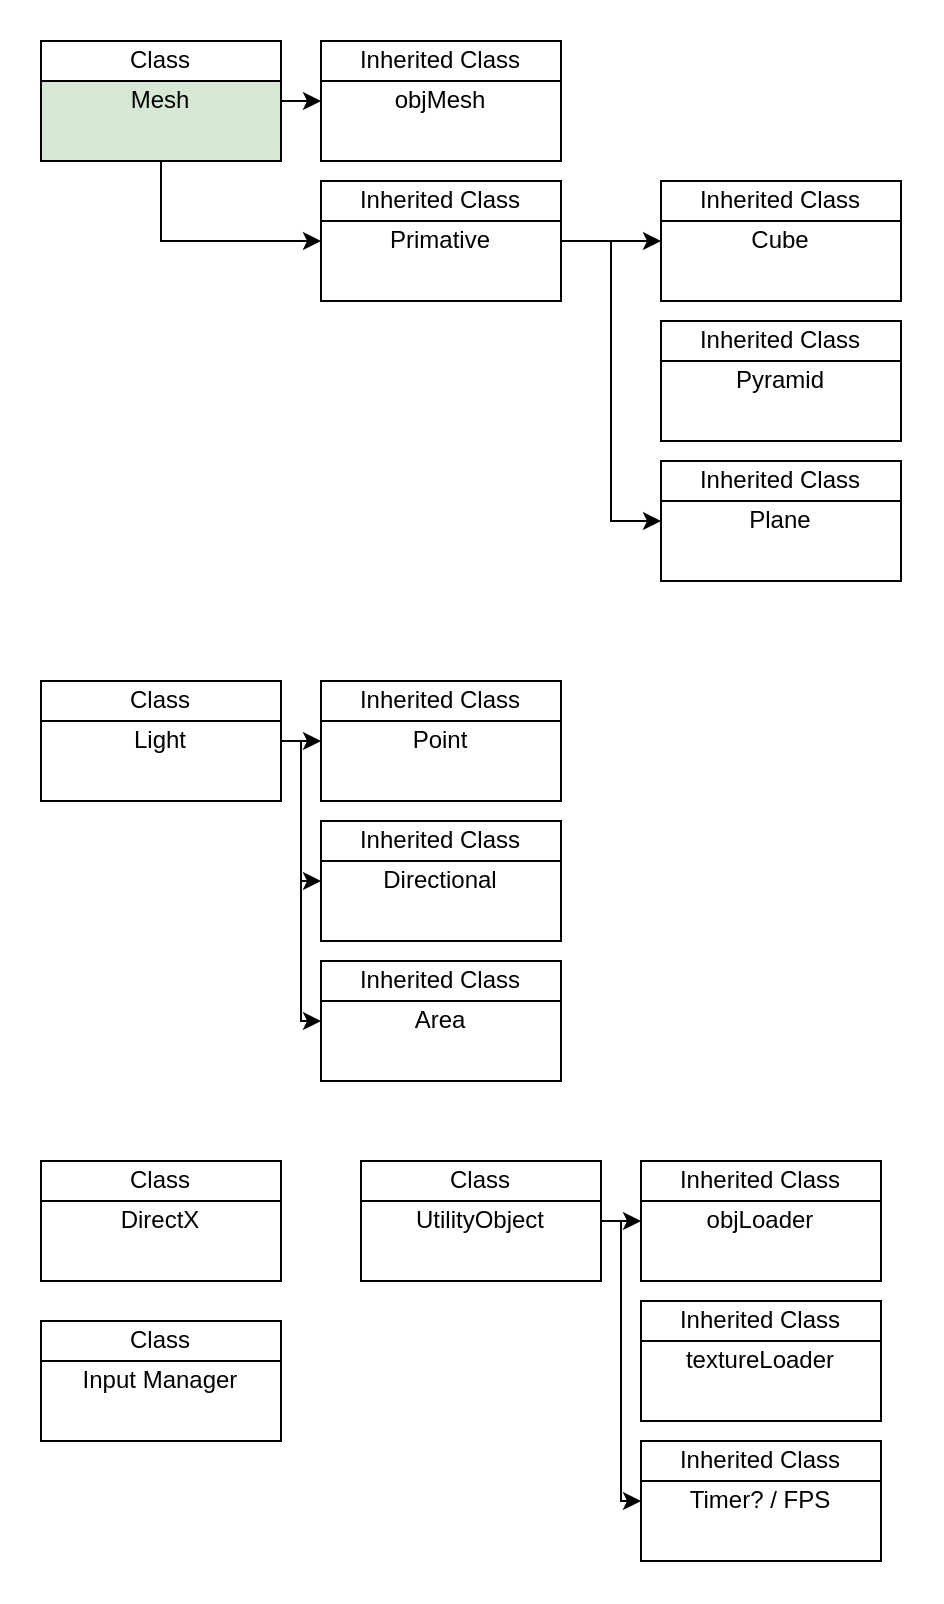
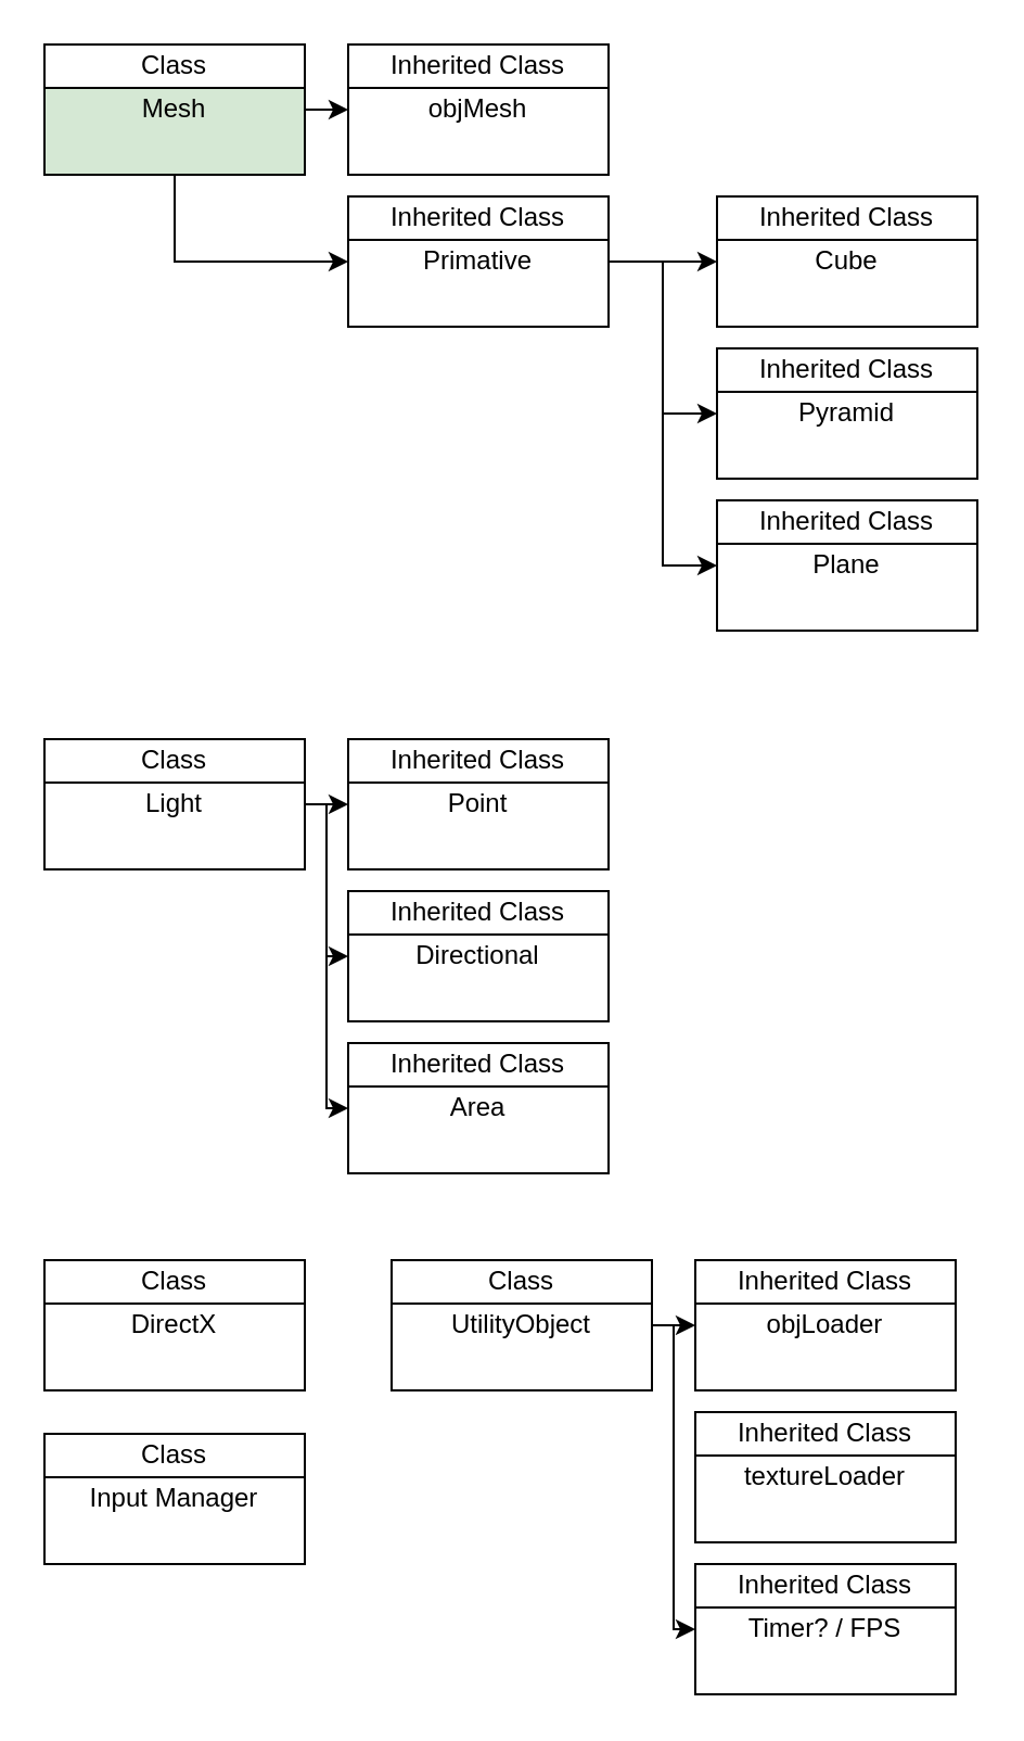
  <mxCell id="0" />
  <mxCell id="1" parent="0" />
  <mxCell id="2" value="" style="group" vertex="1" connectable="0" parent="1"><mxGeometry x="20" y="20" width="120" height="60" as="geometry" /></mxCell>
  <mxCell id="3" value="Mesh" style="rounded=0;whiteSpace=wrap;html=1;fillColor=#d5e8d4;" vertex="1" parent="2"><mxGeometry width="120" height="60" as="geometry" /></mxCell>
  <mxCell id="4" value="Class" style="rounded=0;whiteSpace=wrap;html=1;" vertex="1" parent="2"><mxGeometry width="120" height="20" as="geometry" /></mxCell>
  <mxCell id="5" value="" style="group" vertex="1" connectable="0" parent="1"><mxGeometry x="160" y="20" width="120" height="60" as="geometry" /></mxCell>
  <mxCell id="6" value="objMesh" style="rounded=0;whiteSpace=wrap;html=1;" vertex="1" parent="5"><mxGeometry width="120" height="60" as="geometry" /></mxCell>
  <mxCell id="7" value="Inherited Class" style="rounded=0;whiteSpace=wrap;html=1;" vertex="1" parent="5"><mxGeometry width="120" height="20" as="geometry" /></mxCell>
  <mxCell id="8" style="edgeStyle=orthogonalEdgeStyle;rounded=0;orthogonalLoop=1;jettySize=auto;html=1;exitX=1;exitY=0.5;exitDx=0;exitDy=0;entryX=0;entryY=0.5;entryDx=0;entryDy=0;" edge="1" parent="1" source="3" target="6"><mxGeometry relative="1" as="geometry" /></mxCell>
  <mxCell id="9" value="" style="group" vertex="1" connectable="0" parent="1"><mxGeometry x="160" y="90" width="120" height="60" as="geometry" /></mxCell>
  <mxCell id="10" value="Primative" style="rounded=0;whiteSpace=wrap;html=1;" vertex="1" parent="9"><mxGeometry width="120" height="60" as="geometry" /></mxCell>
  <mxCell id="11" value="Inherited Class" style="rounded=0;whiteSpace=wrap;html=1;" vertex="1" parent="9"><mxGeometry width="120" height="20" as="geometry" /></mxCell>
  <mxCell id="12" style="edgeStyle=orthogonalEdgeStyle;rounded=0;orthogonalLoop=1;jettySize=auto;html=1;exitX=0.5;exitY=1;exitDx=0;exitDy=0;entryX=0;entryY=0.5;entryDx=0;entryDy=0;" edge="1" parent="1" source="3" target="10"><mxGeometry relative="1" as="geometry" /></mxCell>
  <mxCell id="13" value="" style="group" vertex="1" connectable="0" parent="1"><mxGeometry x="330" y="90" width="120" height="60" as="geometry" /></mxCell>
  <mxCell id="14" value="Cube" style="rounded=0;whiteSpace=wrap;html=1;" vertex="1" parent="13"><mxGeometry width="120" height="60" as="geometry" /></mxCell>
  <mxCell id="15" value="Inherited Class" style="rounded=0;whiteSpace=wrap;html=1;" vertex="1" parent="13"><mxGeometry width="120" height="20" as="geometry" /></mxCell>
  <mxCell id="16" value="" style="group" vertex="1" connectable="0" parent="1"><mxGeometry x="330" y="160" width="120" height="60" as="geometry" /></mxCell>
  <mxCell id="17" value="Pyramid" style="rounded=0;whiteSpace=wrap;html=1;" vertex="1" parent="16"><mxGeometry width="120" height="60" as="geometry" /></mxCell>
  <mxCell id="18" value="Inherited Class" style="rounded=0;whiteSpace=wrap;html=1;" vertex="1" parent="16"><mxGeometry width="120" height="20" as="geometry" /></mxCell>
  <mxCell id="19" value="" style="group" vertex="1" connectable="0" parent="1"><mxGeometry x="330" y="230" width="120" height="60" as="geometry" /></mxCell>
  <mxCell id="20" value="Plane" style="rounded=0;whiteSpace=wrap;html=1;" vertex="1" parent="19"><mxGeometry width="120" height="60" as="geometry" /></mxCell>
  <mxCell id="21" value="Inherited Class" style="rounded=0;whiteSpace=wrap;html=1;" vertex="1" parent="19"><mxGeometry width="120" height="20" as="geometry" /></mxCell>
  <mxCell id="22" style="edgeStyle=orthogonalEdgeStyle;rounded=0;orthogonalLoop=1;jettySize=auto;html=1;exitX=1;exitY=0.5;exitDx=0;exitDy=0;entryX=0;entryY=0.5;entryDx=0;entryDy=0;" edge="1" parent="1" source="10" target="14"><mxGeometry relative="1" as="geometry" /></mxCell>
+ <mxCell id="23" style="edgeStyle=orthogonalEdgeStyle;rounded=0;orthogonalLoop=1;jettySize=auto;html=1;exitX=1;exitY=0.5;exitDx=0;exitDy=0;entryX=0;entryY=0.5;entryDx=0;entryDy=0;" edge="1" parent="1" source="10" target="17"><mxGeometry relative="1" as="geometry" /></mxCell>
  <mxCell id="24" style="edgeStyle=orthogonalEdgeStyle;rounded=0;orthogonalLoop=1;jettySize=auto;html=1;exitX=1;exitY=0.5;exitDx=0;exitDy=0;entryX=0;entryY=0.5;entryDx=0;entryDy=0;" edge="1" parent="1" source="10" target="20"><mxGeometry relative="1" as="geometry" /></mxCell>
  <mxCell id="25" value="" style="group" vertex="1" connectable="0" parent="1"><mxGeometry x="20" y="340" width="120" height="60" as="geometry" /></mxCell>
  <mxCell id="26" value="Light" style="rounded=0;whiteSpace=wrap;html=1;" vertex="1" parent="25"><mxGeometry width="120" height="60" as="geometry" /></mxCell>
  <mxCell id="27" value="Class" style="rounded=0;whiteSpace=wrap;html=1;" vertex="1" parent="25"><mxGeometry width="120" height="20" as="geometry" /></mxCell>
  <mxCell id="28" value="" style="group" vertex="1" connectable="0" parent="1"><mxGeometry x="160" y="340" width="120" height="60" as="geometry" /></mxCell>
  <mxCell id="29" value="Point" style="rounded=0;whiteSpace=wrap;html=1;" vertex="1" parent="28"><mxGeometry width="120" height="60" as="geometry" /></mxCell>
  <mxCell id="30" value="Inherited Class" style="rounded=0;whiteSpace=wrap;html=1;" vertex="1" parent="28"><mxGeometry width="120" height="20" as="geometry" /></mxCell>
  <mxCell id="31" value="" style="group" vertex="1" connectable="0" parent="1"><mxGeometry x="160" y="410" width="120" height="60" as="geometry" /></mxCell>
  <mxCell id="32" value="Directional" style="rounded=0;whiteSpace=wrap;html=1;" vertex="1" parent="31"><mxGeometry width="120" height="60" as="geometry" /></mxCell>
  <mxCell id="33" value="Inherited Class" style="rounded=0;whiteSpace=wrap;html=1;" vertex="1" parent="31"><mxGeometry width="120" height="20" as="geometry" /></mxCell>
  <mxCell id="34" value="" style="group" vertex="1" connectable="0" parent="1"><mxGeometry x="160" y="480" width="120" height="60" as="geometry" /></mxCell>
  <mxCell id="35" value="Area" style="rounded=0;whiteSpace=wrap;html=1;" vertex="1" parent="34"><mxGeometry width="120" height="60" as="geometry" /></mxCell>
  <mxCell id="36" value="Inherited Class" style="rounded=0;whiteSpace=wrap;html=1;" vertex="1" parent="34"><mxGeometry width="120" height="20" as="geometry" /></mxCell>
  <mxCell id="37" style="edgeStyle=orthogonalEdgeStyle;rounded=0;orthogonalLoop=1;jettySize=auto;html=1;exitX=1;exitY=0.5;exitDx=0;exitDy=0;entryX=0;entryY=0.5;entryDx=0;entryDy=0;" edge="1" parent="1" source="26" target="29"><mxGeometry relative="1" as="geometry" /></mxCell>
  <mxCell id="38" style="edgeStyle=orthogonalEdgeStyle;rounded=0;orthogonalLoop=1;jettySize=auto;html=1;exitX=1;exitY=0.5;exitDx=0;exitDy=0;entryX=0;entryY=0.5;entryDx=0;entryDy=0;" edge="1" parent="1" source="26" target="32"><mxGeometry relative="1" as="geometry"><Array as="points"><mxPoint x="150" y="370" /><mxPoint x="150" y="440" /></Array></mxGeometry></mxCell>
  <mxCell id="39" style="edgeStyle=orthogonalEdgeStyle;rounded=0;orthogonalLoop=1;jettySize=auto;html=1;exitX=1;exitY=0.5;exitDx=0;exitDy=0;entryX=0;entryY=0.5;entryDx=0;entryDy=0;" edge="1" parent="1" source="26" target="35"><mxGeometry relative="1" as="geometry"><Array as="points"><mxPoint x="150" y="370" /><mxPoint x="150" y="510" /></Array></mxGeometry></mxCell>
  <mxCell id="40" value="" style="group" vertex="1" connectable="0" parent="1"><mxGeometry x="20" y="580" width="120" height="60" as="geometry" /></mxCell>
  <mxCell id="41" value="DirectX" style="rounded=0;whiteSpace=wrap;html=1;" vertex="1" parent="40"><mxGeometry width="120" height="60" as="geometry" /></mxCell>
  <mxCell id="42" value="Class" style="rounded=0;whiteSpace=wrap;html=1;" vertex="1" parent="40"><mxGeometry width="120" height="20" as="geometry" /></mxCell>
  <mxCell id="43" value="" style="group" vertex="1" connectable="0" parent="1"><mxGeometry x="180" y="580" width="120" height="60" as="geometry" /></mxCell>
  <mxCell id="44" value="UtilityObject" style="rounded=0;whiteSpace=wrap;html=1;" vertex="1" parent="43"><mxGeometry width="120" height="60" as="geometry" /></mxCell>
  <mxCell id="45" value="Class" style="rounded=0;whiteSpace=wrap;html=1;" vertex="1" parent="43"><mxGeometry width="120" height="20" as="geometry" /></mxCell>
  <mxCell id="46" value="" style="group" vertex="1" connectable="0" parent="1"><mxGeometry x="320" y="580" width="120" height="60" as="geometry" /></mxCell>
  <mxCell id="47" value="objLoader" style="rounded=0;whiteSpace=wrap;html=1;" vertex="1" parent="46"><mxGeometry width="120" height="60" as="geometry" /></mxCell>
  <mxCell id="48" value="Inherited Class" style="rounded=0;whiteSpace=wrap;html=1;" vertex="1" parent="46"><mxGeometry width="120" height="20" as="geometry" /></mxCell>
  <mxCell id="49" value="" style="group" vertex="1" connectable="0" parent="1"><mxGeometry x="320" y="650" width="120" height="60" as="geometry" /></mxCell>
  <mxCell id="50" value="textureLoader" style="rounded=0;whiteSpace=wrap;html=1;" vertex="1" parent="49"><mxGeometry width="120" height="60" as="geometry" /></mxCell>
  <mxCell id="51" value="Inherited Class" style="rounded=0;whiteSpace=wrap;html=1;" vertex="1" parent="49"><mxGeometry width="120" height="20" as="geometry" /></mxCell>
  <mxCell id="52" value="" style="group" vertex="1" connectable="0" parent="1"><mxGeometry x="320" y="720" width="120" height="60" as="geometry" /></mxCell>
  <mxCell id="53" value="Timer? / FPS" style="rounded=0;whiteSpace=wrap;html=1;" vertex="1" parent="52"><mxGeometry width="120" height="60" as="geometry" /></mxCell>
  <mxCell id="54" value="Inherited Class" style="rounded=0;whiteSpace=wrap;html=1;" vertex="1" parent="52"><mxGeometry width="120" height="20" as="geometry" /></mxCell>
  <mxCell id="55" style="edgeStyle=orthogonalEdgeStyle;rounded=0;orthogonalLoop=1;jettySize=auto;html=1;exitX=1;exitY=0.5;exitDx=0;exitDy=0;entryX=0;entryY=0.5;entryDx=0;entryDy=0;" edge="1" parent="1" source="44" target="47"><mxGeometry relative="1" as="geometry" /></mxCell>
  <mxCell id="56" style="edgeStyle=orthogonalEdgeStyle;rounded=0;orthogonalLoop=1;jettySize=auto;html=1;exitX=1;exitY=0.5;exitDx=0;exitDy=0;entryX=0;entryY=0.5;entryDx=0;entryDy=0;" edge="1" parent="1" source="44" target="53"><mxGeometry relative="1" as="geometry"><Array as="points"><mxPoint x="310" y="610" /><mxPoint x="310" y="750" /></Array></mxGeometry></mxCell>
  <mxCell id="57" value="" style="group" vertex="1" connectable="0" parent="1"><mxGeometry x="20" y="660" width="120" height="60" as="geometry" /></mxCell>
  <mxCell id="58" value="Input Manager" style="rounded=0;whiteSpace=wrap;html=1;" vertex="1" parent="57"><mxGeometry width="120" height="60" as="geometry" /></mxCell>
  <mxCell id="59" value="Class" style="rounded=0;whiteSpace=wrap;html=1;" vertex="1" parent="57"><mxGeometry width="120" height="20" as="geometry" /></mxCell>
